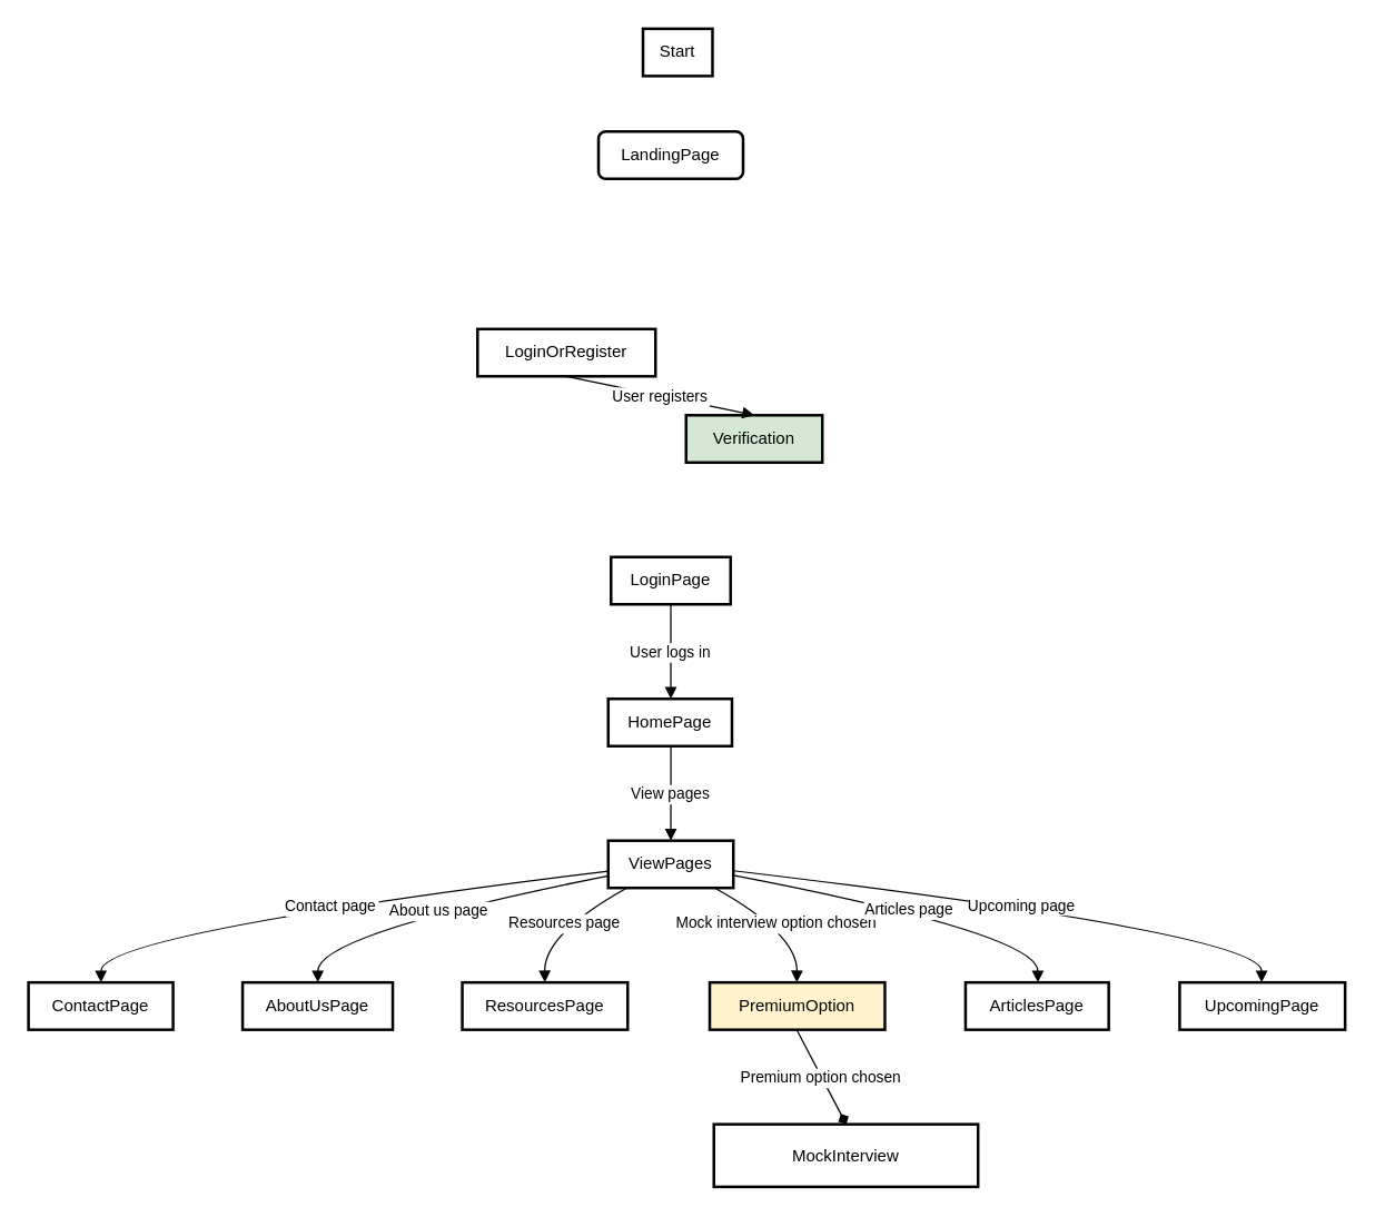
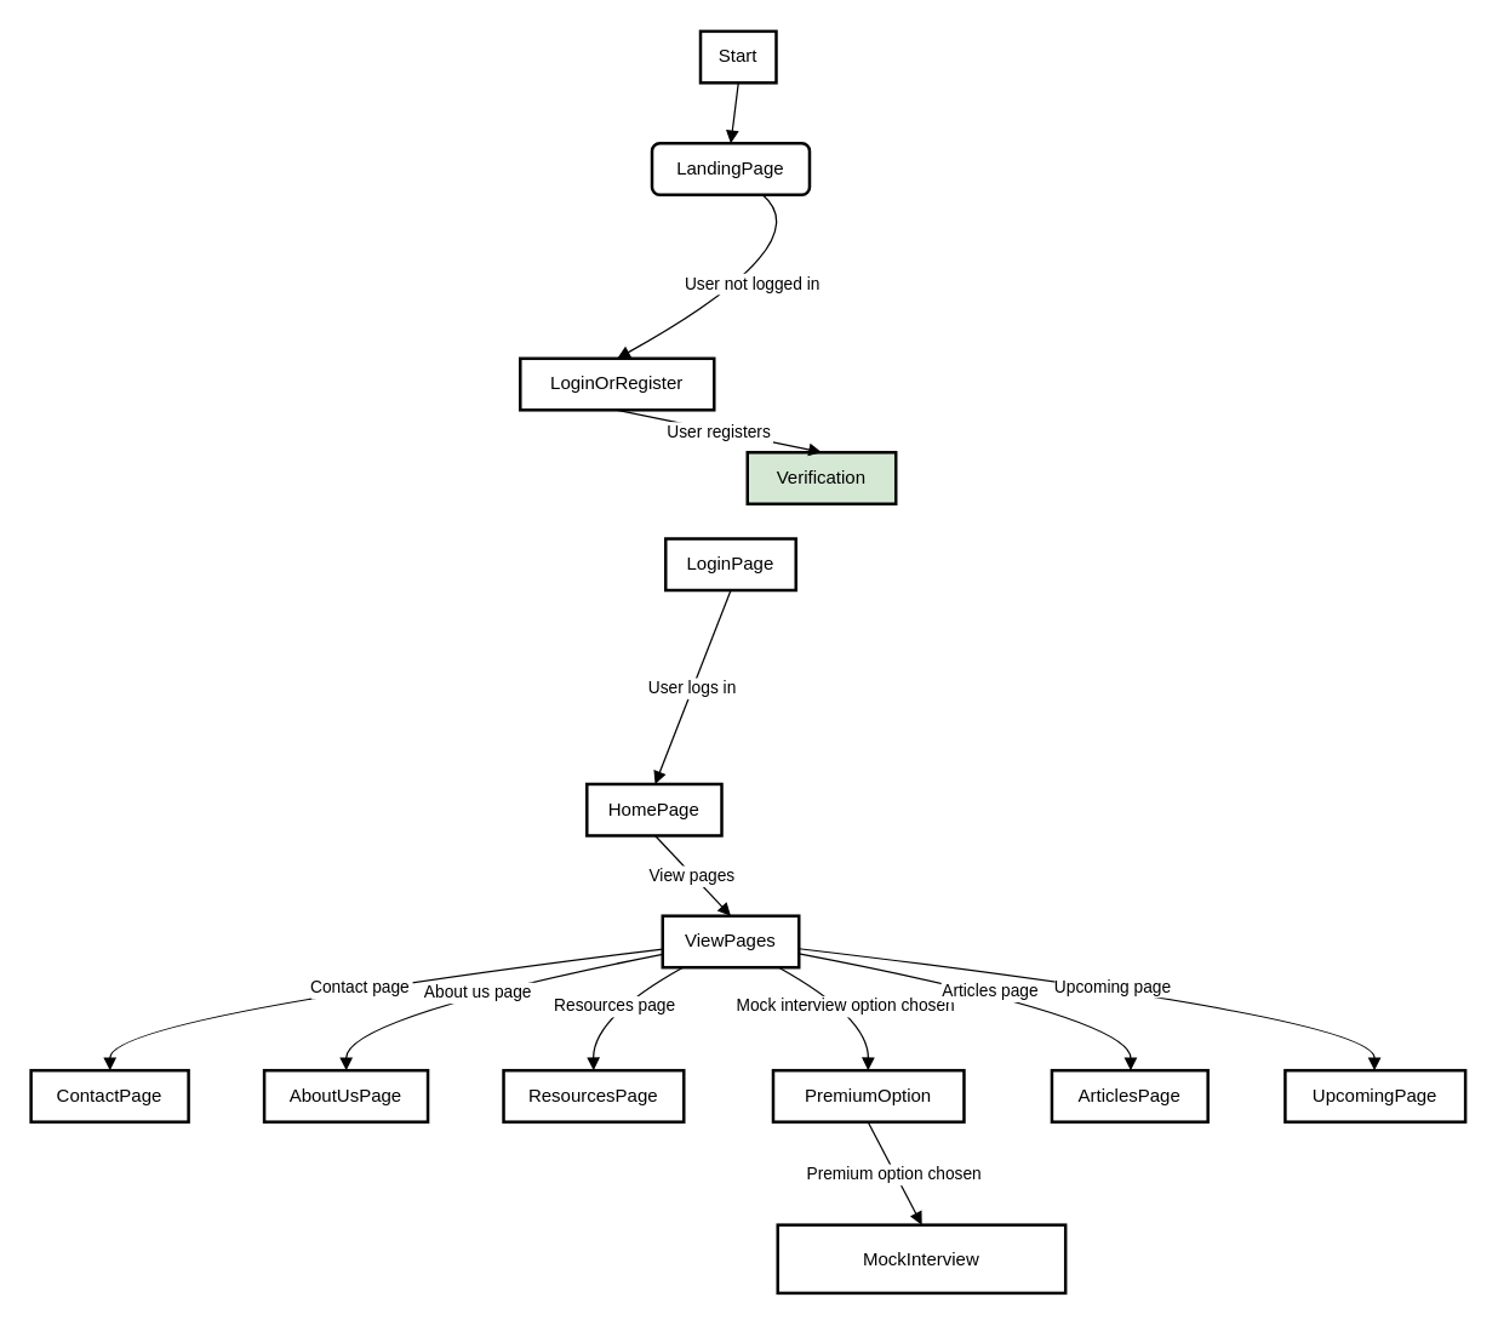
  <mxCell id="0" />
  <mxCell id="1" parent="0" />
  <mxCell id="2" value="Start" style="whiteSpace=wrap;strokeWidth=2;" vertex="1" parent="1"><mxGeometry x="462" y="20" width="50" height="34" as="geometry" /></mxCell>
  <mxCell id="3" value="LandingPage" style="whiteSpace=wrap;strokeWidth=2;rounded=1;" vertex="1" parent="1"><mxGeometry x="430" y="94" width="104" height="34" as="geometry" /></mxCell>
- <mxCell id="4" value="LoginPage" style="whiteSpace=wrap;strokeWidth=2;" vertex="1" parent="1"><mxGeometry x="439" y="400" width="86" height="34" as="geometry" /></mxCell>
+ <mxCell id="4" value="LoginPage" style="whiteSpace=wrap;strokeWidth=2;" vertex="1" parent="1"><mxGeometry x="439" y="355" width="86" height="34" as="geometry" /></mxCell>
  <mxCell id="5" value="LoginOrRegister" style="whiteSpace=wrap;strokeWidth=2;" vertex="1" parent="1"><mxGeometry x="343" y="236" width="128" height="34" as="geometry" /></mxCell>
  <mxCell id="6" value="Verification" style="whiteSpace=wrap;strokeWidth=2;fillColor=#d5e8d4;" vertex="1" parent="1"><mxGeometry x="493" y="298" width="98" height="34" as="geometry" /></mxCell>
- <mxCell id="7" value="HomePage" style="whiteSpace=wrap;strokeWidth=2;" vertex="1" parent="1"><mxGeometry x="437" y="502" width="89" height="34" as="geometry" /></mxCell>
+ <mxCell id="7" value="HomePage" style="whiteSpace=wrap;strokeWidth=2;" vertex="1" parent="1"><mxGeometry x="387" y="517" width="89" height="34" as="geometry" /></mxCell>
  <mxCell id="8" value="ViewPages" style="whiteSpace=wrap;strokeWidth=2;" vertex="1" parent="1"><mxGeometry x="437" y="604" width="90" height="34" as="geometry" /></mxCell>
  <mxCell id="9" value="ContactPage" style="whiteSpace=wrap;strokeWidth=2;" vertex="1" parent="1"><mxGeometry y="706" width="104" height="34" as="geometry" x="20" /></mxCell>
  <mxCell id="10" value="AboutUsPage" style="whiteSpace=wrap;strokeWidth=2;" vertex="1" parent="1"><mxGeometry x="174" y="706" width="108" height="34" as="geometry" /></mxCell>
  <mxCell id="11" value="ResourcesPage" style="whiteSpace=wrap;strokeWidth=2;" vertex="1" parent="1"><mxGeometry x="332" y="706" width="119" height="34" as="geometry" /></mxCell>
- <mxCell id="12" value="PremiumOption" style="whiteSpace=wrap;strokeWidth=2;fillColor=#fff2cc;" vertex="1" parent="1"><mxGeometry x="510" y="706" width="126" height="34" as="geometry" /></mxCell>
+ <mxCell id="12" value="PremiumOption" style="whiteSpace=wrap;strokeWidth=2;" vertex="1" parent="1"><mxGeometry x="510" y="706" width="126" height="34" as="geometry" /></mxCell>
  <mxCell id="13" value="MockInterview" style="whiteSpace=wrap;strokeWidth=2;" vertex="1" parent="1"><mxGeometry x="513" y="808" width="190" height="45" as="geometry" /></mxCell>
  <mxCell id="14" value="ArticlesPage" style="whiteSpace=wrap;strokeWidth=2;" vertex="1" parent="1"><mxGeometry x="694" y="706" width="103" height="34" as="geometry" /></mxCell>
  <mxCell id="15" value="UpcomingPage" style="whiteSpace=wrap;strokeWidth=2;" vertex="1" parent="1"><mxGeometry x="848" y="706" width="119" height="34" as="geometry" /></mxCell>
+ <mxCell id="16" value="" style="curved=1;startArrow=none;endArrow=block;exitX=0.5;exitY=0.985;entryX=0.5;entryY=-0.015;" edge="1" parent="1" source="2" target="3"><mxGeometry relative="1" as="geometry"><Array as="points" /></mxGeometry></mxCell>
+ <mxCell id="17" value="User not logged in" style="curved=1;startArrow=none;endArrow=block;exitX=0.69;exitY=0.971;entryX=0.5;entryY=-0.015;" edge="1" parent="1" source="3" target="5"><mxGeometry relative="1" as="geometry"><Array as="points"><mxPoint x="542" y="161" /></Array></mxGeometry></mxCell>
  <mxCell id="18" value="User registers" style="curved=1;startArrow=none;endArrow=block;exitX=0.5;exitY=0.971;entryX=0.5;entryY=-0.015;" edge="1" parent="1" source="5" target="6"><mxGeometry relative="1" as="geometry"><Array as="points" /></mxGeometry></mxCell>
  <mxCell id="19" value="User logs in" style="curved=1;startArrow=none;endArrow=block;exitX=0.5;exitY=0.971;entryX=0.506;entryY=-0.015;" edge="1" parent="1" source="4" target="7"><mxGeometry relative="1" as="geometry"><Array as="points" /></mxGeometry></mxCell>
  <mxCell id="20" value="View pages" style="curved=1;startArrow=none;endArrow=block;exitX=0.506;exitY=0.971;entryX=0.5;entryY=-0.015;" edge="1" parent="1" source="7" target="8"><mxGeometry relative="1" as="geometry"><Array as="points" /></mxGeometry></mxCell>
  <mxCell id="21" value="Contact page" style="curved=1;startArrow=none;endArrow=block;exitX=0.002;exitY=0.642;entryX=0.501;entryY=-0.015;" edge="1" parent="1" source="8" target="9"><mxGeometry relative="1" as="geometry"><Array as="points"><mxPoint x="72" y="671" /></Array></mxGeometry></mxCell>
  <mxCell id="22" value="About us page" style="curved=1;startArrow=none;endArrow=block;exitX=0.002;exitY=0.743;entryX=0.501;entryY=-0.015;" edge="1" parent="1" source="8" target="10"><mxGeometry relative="1" as="geometry"><Array as="points"><mxPoint x="228" y="671" /></Array></mxGeometry></mxCell>
  <mxCell id="23" value="Resources page" style="curved=1;startArrow=none;endArrow=block;exitX=0.169;exitY=0.971;entryX=0.499;entryY=-0.015;" edge="1" parent="1" source="8" target="11"><mxGeometry relative="1" as="geometry"><Array as="points"><mxPoint x="391" y="671" /></Array></mxGeometry></mxCell>
  <mxCell id="24" value="Mock interview option chosen" style="curved=1;startArrow=none;endArrow=block;exitX=0.831;exitY=0.971;entryX=0.497;entryY=-0.015;" edge="1" parent="1" source="8" target="12"><mxGeometry relative="1" as="geometry"><Array as="points"><mxPoint x="573" y="671" /></Array></mxGeometry></mxCell>
- <mxCell id="25" value="Premium option chosen" style="curved=1;startArrow=none;endArrow=diamond;exitX=0.497;exitY=0.971;entryX=0.501;entryY=-0.015;" edge="1" parent="1" source="12" target="13"><mxGeometry relative="1" as="geometry"><Array as="points" /></mxGeometry></mxCell>
+ <mxCell id="25" value="Premium option chosen" style="curved=1;startArrow=none;endArrow=block;exitX=0.497;exitY=0.971;entryX=0.501;entryY=-0.015;" edge="1" parent="1" source="12" target="13"><mxGeometry relative="1" as="geometry"><Array as="points" /></mxGeometry></mxCell>
  <mxCell id="26" value="Articles page" style="curved=1;startArrow=none;endArrow=block;exitX=0.998;exitY=0.733;entryX=0.505;entryY=-0.015;" edge="1" parent="1" source="8" target="14"><mxGeometry relative="1" as="geometry"><Array as="points"><mxPoint x="746" y="671" /></Array></mxGeometry></mxCell>
  <mxCell id="27" value="Upcoming page" style="curved=1;startArrow=none;endArrow=block;exitX=0.998;exitY=0.636;entryX=0.495;entryY=-0.015;" edge="1" parent="1" source="8" target="15"><mxGeometry relative="1" as="geometry"><Array as="points"><mxPoint x="907" y="671" /></Array></mxGeometry></mxCell>
